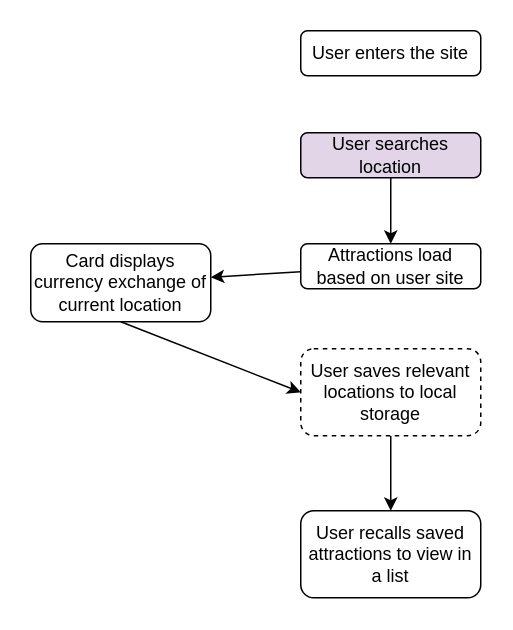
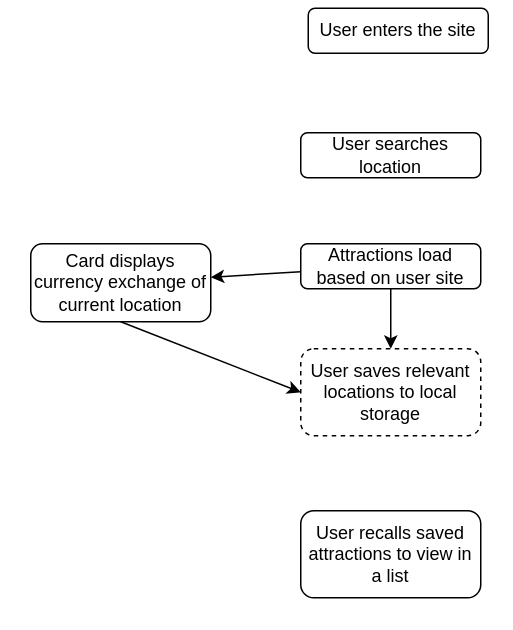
  <mxCell id="0" />
  <mxCell id="1" parent="0" />
- <mxCell id="2" value="User enters the site" style="rounded=1;whiteSpace=wrap;html=1;" vertex="1" parent="1"><mxGeometry x="200" y="20" width="120" height="30" as="geometry" /></mxCell>
- <mxCell id="3" value="" style="edgeStyle=none;html=1;" edge="1" parent="1" source="4" target="7"><mxGeometry relative="1" as="geometry" /></mxCell>
- <mxCell id="4" value="User searches location" style="rounded=1;whiteSpace=wrap;html=1;fillColor=#e1d5e7;" vertex="1" parent="1"><mxGeometry x="200" y="88" width="120" height="30" as="geometry" /></mxCell>
+ <mxCell id="2" value="User enters the site" style="rounded=1;whiteSpace=wrap;html=1;" vertex="1" parent="1"><mxGeometry x="205" y="5" width="120" height="30" as="geometry" /></mxCell>
+ <mxCell id="4" value="User searches location" style="rounded=1;whiteSpace=wrap;html=1;" vertex="1" parent="1"><mxGeometry x="200" y="88" width="120" height="30" as="geometry" /></mxCell>
  <mxCell id="5" value="" style="edgeStyle=none;html=1;" edge="1" parent="1" source="7" target="9"><mxGeometry relative="1" as="geometry" /></mxCell>
+ <mxCell id="6" value="" style="edgeStyle=none;html=1;" edge="1" parent="1" source="7" target="11"><mxGeometry relative="1" as="geometry" /></mxCell>
  <mxCell id="7" value="Attractions load based on user site" style="rounded=1;whiteSpace=wrap;html=1;" vertex="1" parent="1"><mxGeometry x="200" y="162" width="120" height="30" as="geometry" /></mxCell>
  <mxCell id="8" style="edgeStyle=none;html=1;exitX=0.5;exitY=1;exitDx=0;exitDy=0;entryX=0;entryY=0.5;entryDx=0;entryDy=0;" edge="1" parent="1" source="9" target="11"><mxGeometry relative="1" as="geometry" /></mxCell>
  <mxCell id="9" value="Card displays currency exchange of current location" style="rounded=1;whiteSpace=wrap;html=1;" vertex="1" parent="1"><mxGeometry x="20" y="162" width="120" height="52" as="geometry" /></mxCell>
- <mxCell id="10" style="edgeStyle=none;html=1;exitX=0.5;exitY=1;exitDx=0;exitDy=0;entryX=0.5;entryY=0;entryDx=0;entryDy=0;" edge="1" parent="1" source="11" target="12"><mxGeometry relative="1" as="geometry"><mxPoint x="260" y="310" as="targetPoint" /></mxGeometry></mxCell>
  <mxCell id="11" value="User saves relevant locations to local storage" style="rounded=1;whiteSpace=wrap;html=1;dashed=1;" vertex="1" parent="1"><mxGeometry x="200" y="232" width="120" height="58" as="geometry" /></mxCell>
  <mxCell id="12" value="User recalls saved attractions to view in a list" style="rounded=1;whiteSpace=wrap;html=1;" vertex="1" parent="1"><mxGeometry x="200" y="340" width="120" height="58" as="geometry" /></mxCell>
